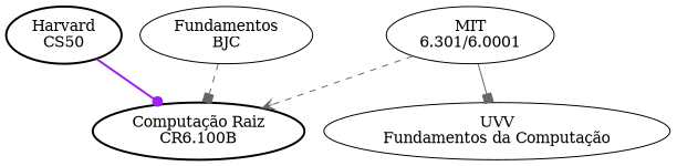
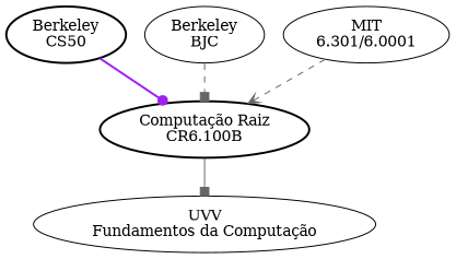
  digraph {
    edge [arrowhead=box color=gray40 style=dashed]
    n1 [label="Computação Raiz\nCR6.100B" style=bold]
    n2 [label="UVV\nFundamentos da Computação"]
-   n3 [label="Harvard\nCS50" style=bold]
-   n4 [label="Fundamentos\nBJC"]
+   n3 [label="Berkeley\nCS50" style=bold]
+   n4 [label="Berkeley\nBJC"]
    n5 [label="MIT\n6.301/6.0001"]
-   n5 -> n2 [style=""]
+   n1 -> n2 [style=""]
    n3 -> n1 [arrowhead=dot color=purple style=bold]
    n4 -> n1
    n5 -> n1 [arrowhead=vee]
  }
